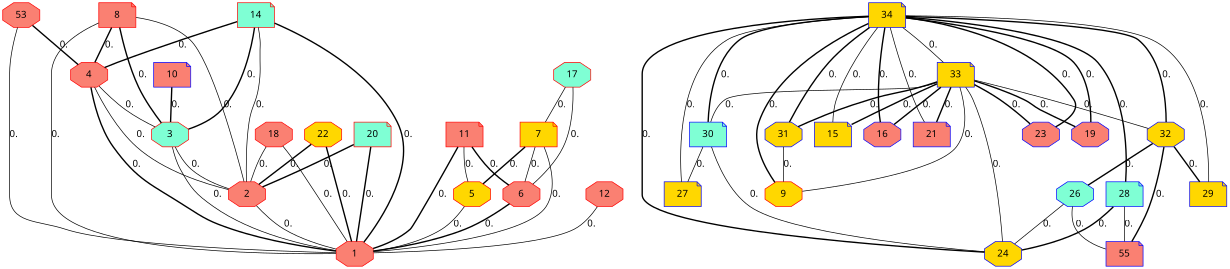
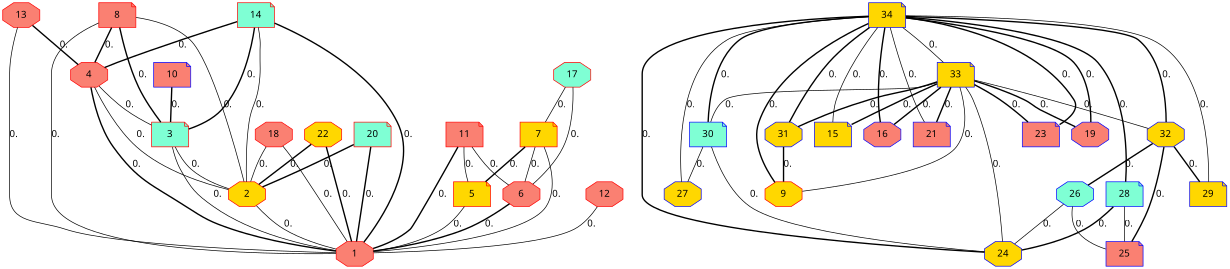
  graph {
    fontname="Noto Sans"
    node [color="#FF0000" fillcolor=salmon fontname="Noto Sans" shape=octagon style=filled]
    edge [fontname="Noto Sans" style=solid]
    n1 [label=1]
-   n2 [label=2]
-   n3 [fillcolor=aquamarine label=3]
+   n2 [fillcolor=gold label=2]
+   n3 [fillcolor=aquamarine label=3 shape=note]
    n4 [label=4]
-   n5 [fillcolor=gold label=5]
+   n5 [fillcolor=gold label=5 shape=note]
    n6 [label=6]
    n7 [fillcolor=gold label=7 shape=note]
    n8 [label=8 shape=note]
    n9 [fillcolor=gold label=9]
    n10 [color="#0000FF" label=10 shape=note]
    n11 [label=11 shape=note]
    n12 [label=12]
-   n13 [label=53]
+   n13 [label=13]
    n14 [fillcolor=aquamarine label=14 shape=note]
    n15 [color="#0000FF" fillcolor=gold label=15 shape=note]
    n16 [color="#0000FF" label=16]
    n17 [fillcolor=aquamarine label=17]
    n18 [label=18]
    n19 [color="#0000FF" label=19]
    n20 [fillcolor=aquamarine label=20 shape=note]
    n21 [color="#0000FF" label=21 shape=note]
    n22 [fillcolor=gold label=22]
-   n23 [color="#0000FF" label=23]
+   n23 [color="#0000FF" label=23 shape=note]
    n24 [color="#0000FF" fillcolor=gold label=24]
-   n25 [color="#0000FF" label=55 shape=note]
+   n25 [color="#0000FF" label=25 shape=note]
    n26 [color="#0000FF" fillcolor=aquamarine label=26]
-   n27 [color="#0000FF" fillcolor=gold label=27 shape=note]
+   n27 [color="#0000FF" fillcolor=gold label=27]
    n28 [color="#0000FF" fillcolor=aquamarine label=28 shape=note]
    n29 [color="#0000FF" fillcolor=gold label=29 shape=note]
    n30 [color="#0000FF" fillcolor=aquamarine label=30 shape=note]
    n31 [color="#0000FF" fillcolor=gold label=31]
    n32 [color="#0000FF" fillcolor=gold label=32]
    n33 [color="#0000FF" fillcolor=gold label=33 shape=note]
    n34 [color="#0000FF" fillcolor=gold label=34 shape=note]
    n2 -- n1 [label=0.]
    n3 -- n1 [label=0.]
    n3 -- n2 [label=0.]
    n4 -- n1 [label=0. style=bold]
    n4 -- n2 [label=0.]
    n4 -- n3 [label=0.]
    n5 -- n1 [label=0.]
    n6 -- n1 [label=0. style=bold]
    n7 -- n1 [label=0.]
    n7 -- n5 [label=0. style=bold]
    n7 -- n6 [label=0.]
    n8 -- n1 [label=0.]
    n8 -- n2 [label=0.]
    n8 -- n3 [label=0. style=bold]
    n8 -- n4 [label=0. style=bold]
    n10 -- n3 [label=0. style=bold]
    n11 -- n1 [label=0. style=bold]
    n11 -- n5 [label=0.]
-   n11 -- n6 [label=0. style=bold]
+   n11 -- n6 [label=0.]
    n12 -- n1 [label=0.]
    n13 -- n1 [label=0.]
    n13 -- n4 [label=0. style=bold]
    n14 -- n1 [label=0. style=bold]
    n14 -- n2 [label=0.]
    n14 -- n3 [label=0. style=bold]
    n14 -- n4 [label=0. style=bold]
    n17 -- n6 [label=0.]
    n17 -- n7 [label=0.]
    n18 -- n1 [label=0.]
    n18 -- n2 [label=0.]
    n20 -- n1 [label=0. style=bold]
    n20 -- n2 [label=0. style=bold]
    n22 -- n1 [label=0. style=bold]
    n22 -- n2 [label=0. style=bold]
    n26 -- n24 [label=0.]
    n26 -- n25 [label=0.]
    n28 -- n24 [label=0. style=bold]
    n28 -- n25 [label=0.]
    n30 -- n24 [label=0.]
    n30 -- n27 [label=0.]
-   n31 -- n9 [label=0.]
+   n31 -- n9 [label=0. style=bold]
    n32 -- n25 [label=0. style=bold]
    n32 -- n26 [label=0. style=bold]
    n32 -- n29 [label=0. style=bold]
    n33 -- n9 [label=0.]
    n33 -- n15 [label=0. style=bold]
    n33 -- n16 [label=0. style=bold]
    n33 -- n19 [label=0. style=bold]
    n33 -- n21 [label=0. style=bold]
    n33 -- n23 [label=0. style=bold]
    n33 -- n24 [label=0.]
    n33 -- n30 [label=0.]
    n33 -- n31 [label=0. style=bold]
    n33 -- n32 [label=0.]
    n34 -- n9 [label=0. style=bold]
    n34 -- n15 [label=0.]
    n34 -- n16 [label=0. style=bold]
    n34 -- n19 [label=0. style=bold]
    n34 -- n21 [label=0.]
    n34 -- n23 [label=0. style=bold]
    n34 -- n24 [label=0. style=bold]
    n34 -- n27 [label=0.]
    n34 -- n28 [label=0. style=bold]
    n34 -- n29 [label=0.]
    n34 -- n30 [label=0. style=bold]
    n34 -- n31 [label=0. style=bold]
    n34 -- n32 [label=0. style=bold]
    n34 -- n33 [label=0.]
  }
